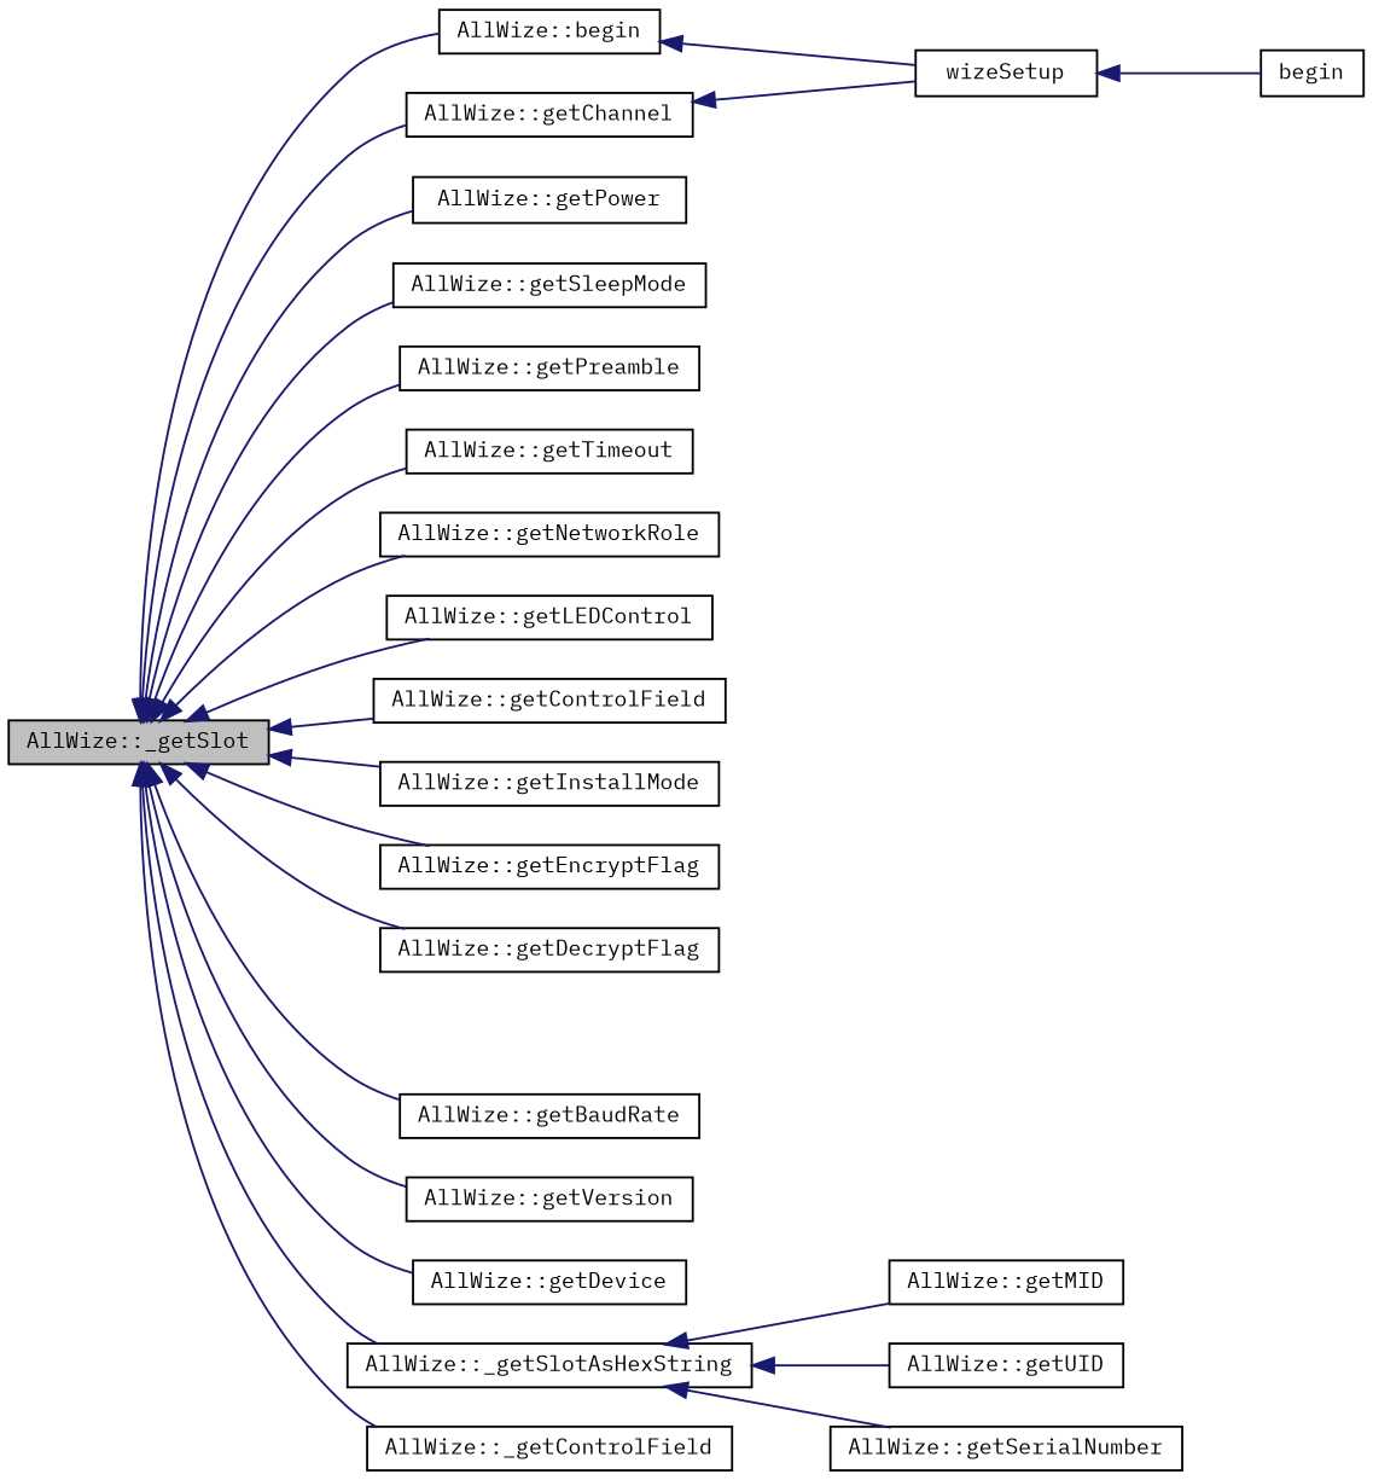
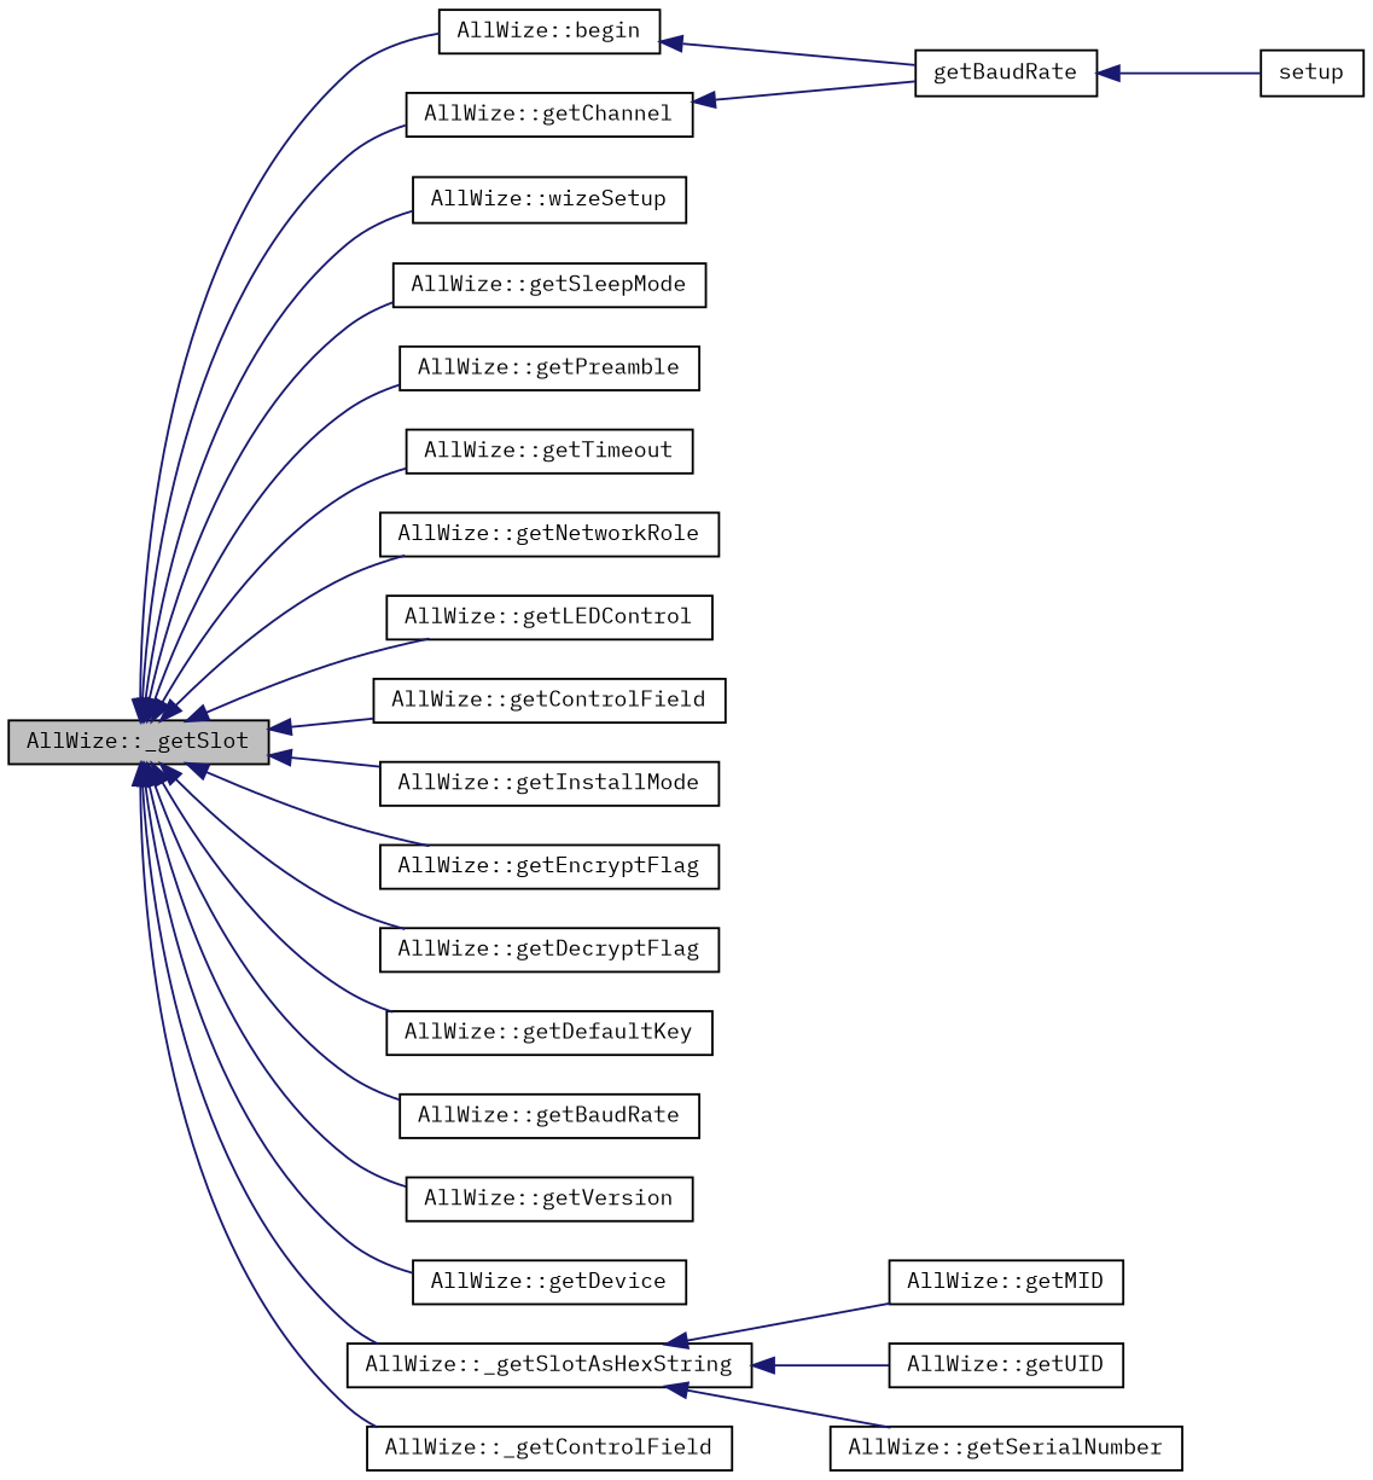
  digraph {
    fontname="IBM Plex Mono"
    rankdir=LR
    node [color=black fillcolor=white fontname="IBM Plex Mono" fontsize=10 shape=record style=filled]
    edge [color=midnightblue dir=back fontname="IBM Plex Mono" fontsize=10 labelfontname=Helvetica labelfontsize=10 style=solid]
    n1 [fillcolor=grey75 fontcolor=black height=0.2 label="AllWize::_getSlot" width=0.4]
    n2 [height=0.2 label="AllWize::begin" width=0.4]
    n3 [height=0.2 label="AllWize::getChannel" width=0.4]
-   n4 [height=0.2 label="AllWize::getPower" width=0.4]
+   n4 [height=0.2 label="AllWize::wizeSetup" width=0.4]
    n5 [height=0.2 label="AllWize::getSleepMode" width=0.4]
    n6 [height=0.2 label="AllWize::getPreamble" width=0.4]
    n7 [height=0.2 label="AllWize::getTimeout" width=0.4]
    n8 [height=0.2 label="AllWize::getNetworkRole" width=0.4]
    n9 [height=0.2 label="AllWize::getLEDControl" width=0.4]
    n10 [height=0.2 label="AllWize::getControlField" width=0.4]
    n11 [height=0.2 label="AllWize::getInstallMode" width=0.4]
    n12 [height=0.2 label="AllWize::getEncryptFlag" width=0.4]
    n13 [height=0.2 label="AllWize::getDecryptFlag" width=0.4]
+   n14 [height=0.2 label="AllWize::getDefaultKey" width=0.4]
    n15 [height=0.2 label="AllWize::getBaudRate" width=0.4]
    n16 [height=0.2 label="AllWize::getVersion" width=0.4]
    n17 [height=0.2 label="AllWize::getDevice" width=0.4]
    n18 [height=0.2 label="AllWize::_getSlotAsHexString" width=0.4]
    n19 [height=0.2 label="AllWize::_getControlField" width=0.4]
-   n20 [height=0.2 label=wizeSetup width=0.4]
+   n20 [height=0.2 label=getBaudRate width=0.4]
    n21 [height=0.2 label="AllWize::getMID" width=0.4]
    n22 [height=0.2 label="AllWize::getUID" width=0.4]
    n23 [height=0.2 label="AllWize::getSerialNumber" width=0.4]
-   n24 [height=0.2 label=begin width=0.4]
+   n24 [height=0.2 label=setup width=0.4]
    n1 -> n2
    n1 -> n3
    n1 -> n4
    n1 -> n5
    n1 -> n6
    n1 -> n7
    n1 -> n8
    n1 -> n9
    n1 -> n10
    n1 -> n11
    n1 -> n12
    n1 -> n13
+   n1 -> n14
    n1 -> n15
    n1 -> n16
    n1 -> n17
    n1 -> n18
    n1 -> n19
    n2 -> n20
    n3 -> n20
    n18 -> n21
    n18 -> n22
    n18 -> n23
    n20 -> n24
  }
